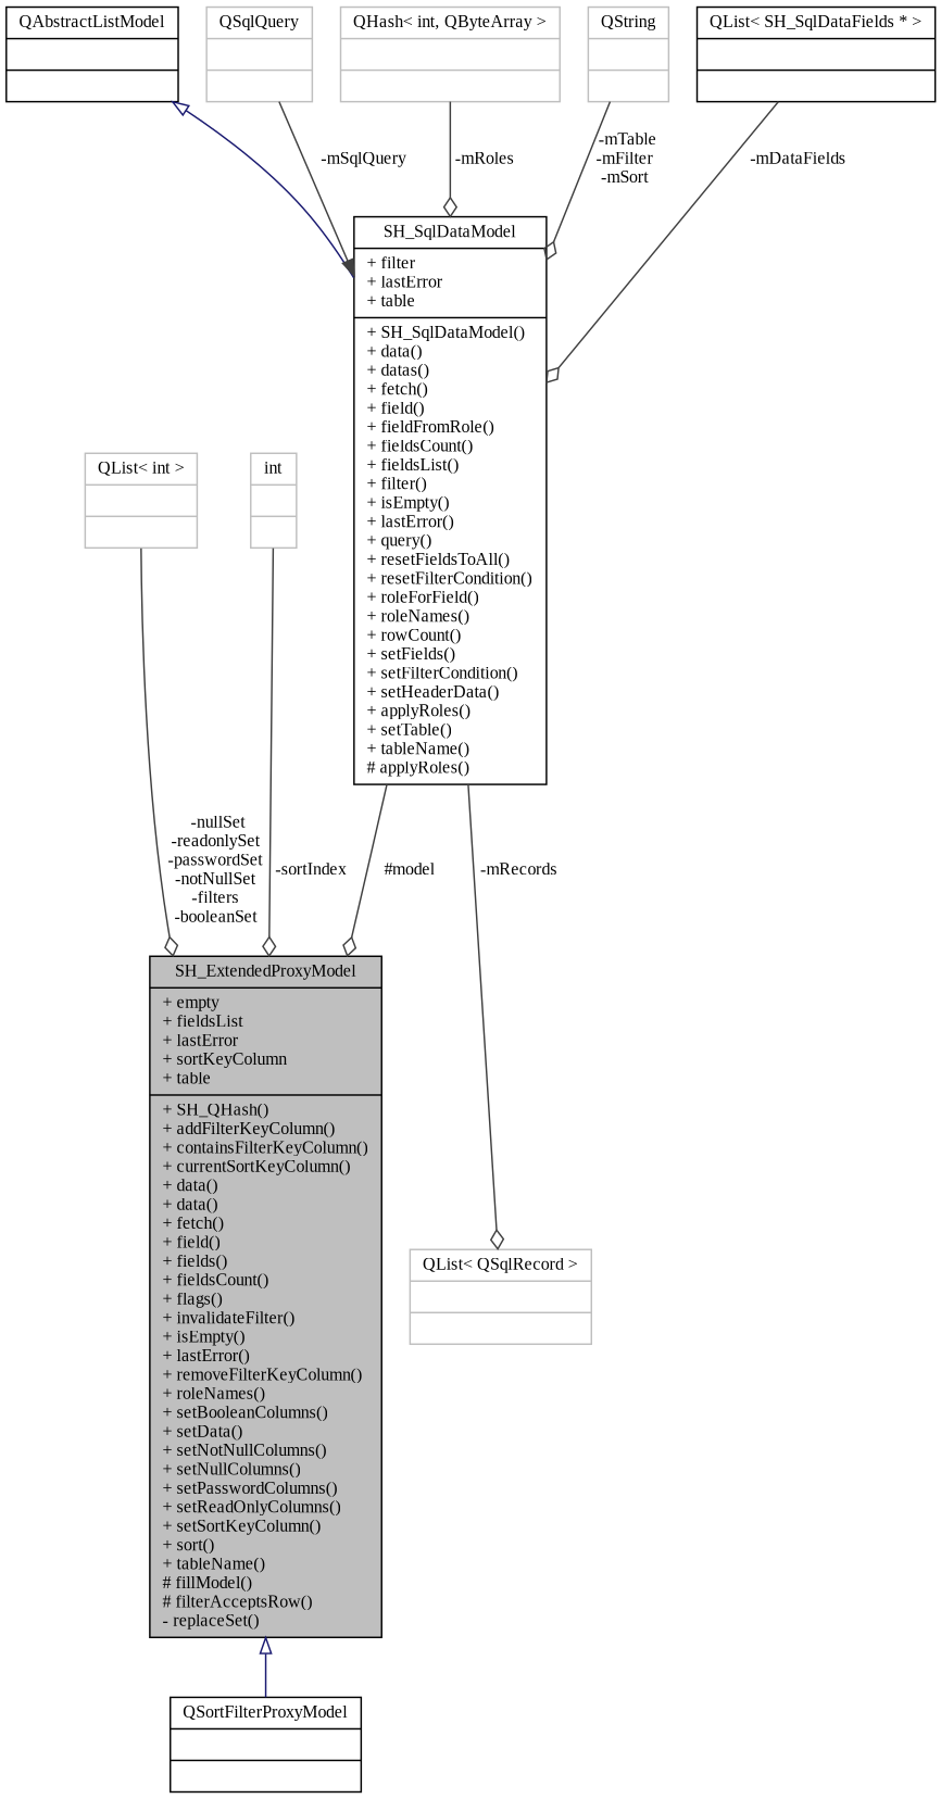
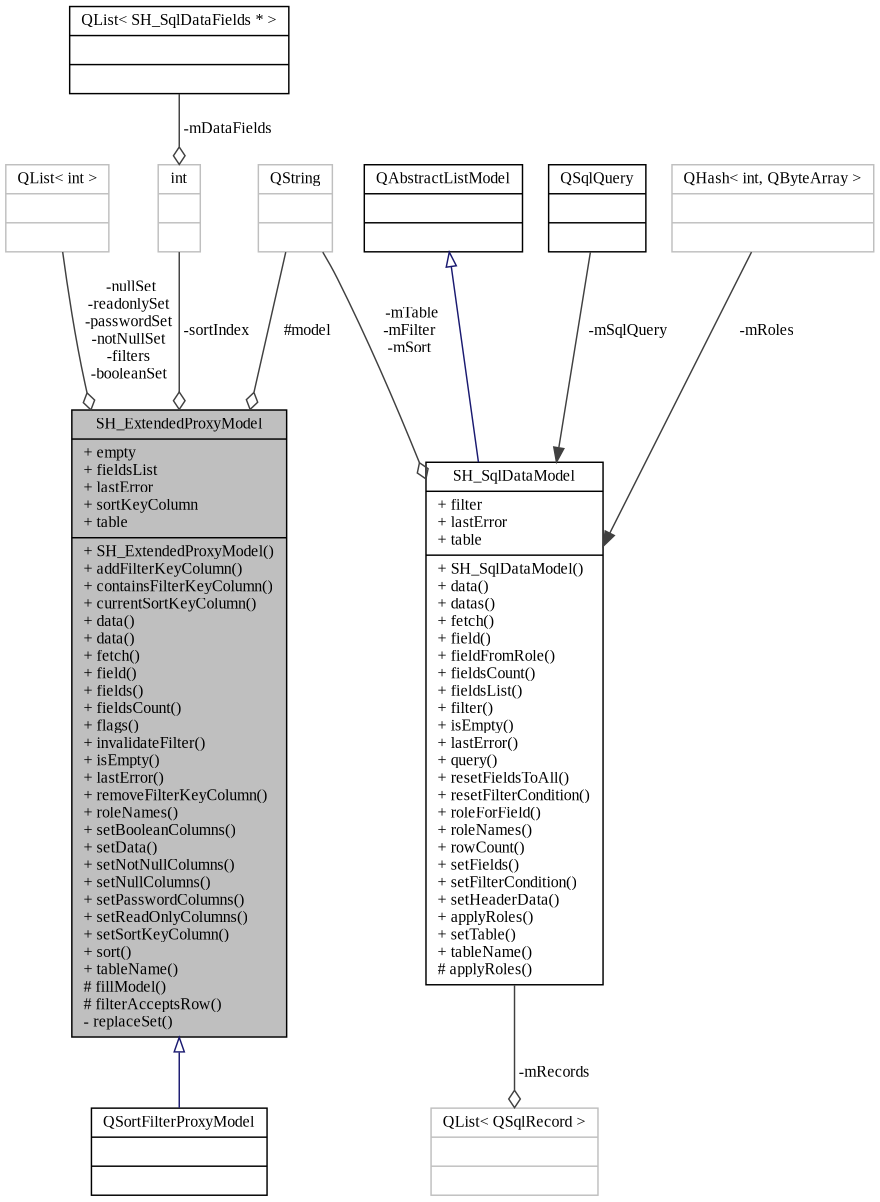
  digraph {
    fontname="Liberation Serif"
    node [color=grey75 fontname="Liberation Serif" fontsize=11 shape=record]
    edge [color=grey25 fontname="Liberation Serif" fontsize=11 labelfontname=Verdana labelfontsize=11 style=solid arrowhead=odiamond]
-   n1 [color=black fillcolor=grey75 fontcolor=black height=0.2 label="{SH_ExtendedProxyModel\n|+ empty\l+ fieldsList\l+ lastError\l+ sortKeyColumn\l+ table\l|+ SH_QHash()\l+ addFilterKeyColumn()\l+ containsFilterKeyColumn()\l+ currentSortKeyColumn()\l+ data()\l+ data()\l+ fetch()\l+ field()\l+ fields()\l+ fieldsCount()\l+ flags()\l+ invalidateFilter()\l+ isEmpty()\l+ lastError()\l+ removeFilterKeyColumn()\l+ roleNames()\l+ setBooleanColumns()\l+ setData()\l+ setNotNullColumns()\l+ setNullColumns()\l+ setPasswordColumns()\l+ setReadOnlyColumns()\l+ setSortKeyColumn()\l+ sort()\l+ tableName()\l# fillModel()\l# filterAcceptsRow()\l- replaceSet()\l}" style=filled width=0.4]
+   n1 [color=black fillcolor=grey75 fontcolor=black height=0.2 label="{SH_ExtendedProxyModel\n|+ empty\l+ fieldsList\l+ lastError\l+ sortKeyColumn\l+ table\l|+ SH_ExtendedProxyModel()\l+ addFilterKeyColumn()\l+ containsFilterKeyColumn()\l+ currentSortKeyColumn()\l+ data()\l+ data()\l+ fetch()\l+ field()\l+ fields()\l+ fieldsCount()\l+ flags()\l+ invalidateFilter()\l+ isEmpty()\l+ lastError()\l+ removeFilterKeyColumn()\l+ roleNames()\l+ setBooleanColumns()\l+ setData()\l+ setNotNullColumns()\l+ setNullColumns()\l+ setPasswordColumns()\l+ setReadOnlyColumns()\l+ setSortKeyColumn()\l+ sort()\l+ tableName()\l# fillModel()\l# filterAcceptsRow()\l- replaceSet()\l}" style=filled width=0.4]
    n2 [color=black height=0.2 label="{QSortFilterProxyModel\n||}" width=0.4]
    n3 [height=0.2 label="{QList\< int \>\n||}" width=0.4]
    n4 [height=0.2 label="{int\n||}" width=0.4]
    n5 [color=black height=0.2 label="{SH_SqlDataModel\n|+ filter\l+ lastError\l+ table\l|+ SH_SqlDataModel()\l+ data()\l+ datas()\l+ fetch()\l+ field()\l+ fieldFromRole()\l+ fieldsCount()\l+ fieldsList()\l+ filter()\l+ isEmpty()\l+ lastError()\l+ query()\l+ resetFieldsToAll()\l+ resetFilterCondition()\l+ roleForField()\l+ roleNames()\l+ rowCount()\l+ setFields()\l+ setFilterCondition()\l+ setHeaderData()\l+ applyRoles()\l+ setTable()\l+ tableName()\l# applyRoles()\l}" width=0.4]
    n6 [height=0.2 label="{QList\< QSqlRecord \>\n||}" width=0.4]
    n7 [color=black height=0.2 label="{QAbstractListModel\n||}" width=0.4]
-   n8 [height=0.2 label="{QSqlQuery\n||}" width=0.4]
+   n8 [color=black height=0.2 label="{QSqlQuery\n||}" width=0.4]
    n9 [height=0.2 label="{QHash\< int, QByteArray \>\n||}" width=0.4]
    n10 [height=0.2 label="{QString\n||}" width=0.4]
    n11 [color=black height=0.2 label="{QList\< SH_SqlDataFields * \>\n||}" width=0.4]
    n1 -> n2 [arrowtail=onormal color=midnightblue dir=back arrowhead=""]
    n3 -> n1 [label=" -nullSet\n-readonlySet\n-passwordSet\n-notNullSet\n-filters\n-booleanSet"]
    n4 -> n1 [label=" -sortIndex"]
-   n5 -> n1 [label=" #model"]
+   n10 -> n1 [label=" #model"]
    n5 -> n6 [label=" -mRecords"]
    n7 -> n5 [arrowtail=onormal color=midnightblue dir=back arrowhead=""]
    n8 -> n5 [arrowhead=normal label=" -mSqlQuery"]
-   n9 -> n5 [label=" -mRoles"]
+   n9 -> n5 [arrowhead=normal label=" -mRoles"]
    n10 -> n5 [label=" -mTable\n-mFilter\n-mSort"]
-   n11 -> n5 [label=" -mDataFields"]
+   n11 -> n4 [label=" -mDataFields"]
  }
